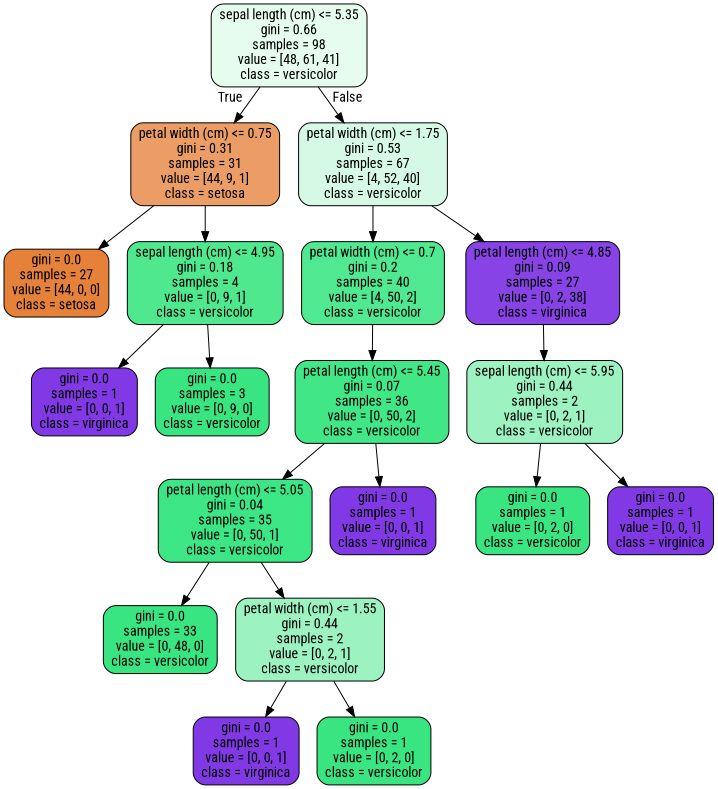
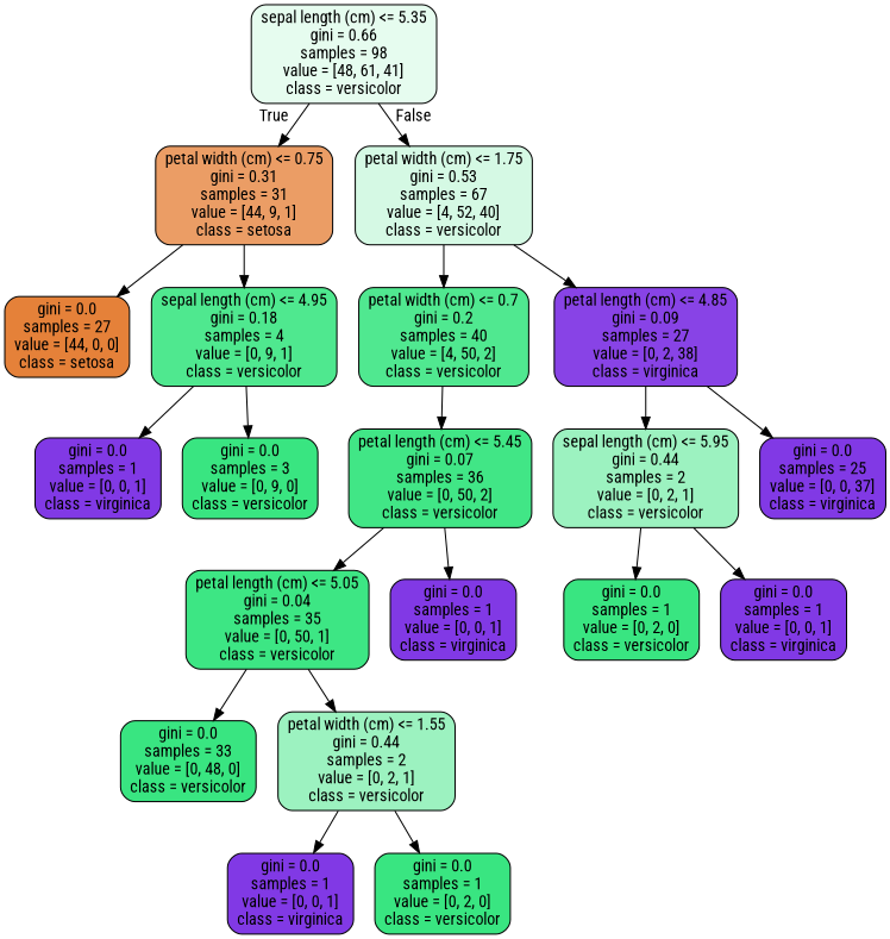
  digraph {
    fontname="Roboto Condensed"
    node [color=black fillcolor="#8139e5" fontname="Roboto Condensed" shape=box style="filled, rounded"]
    edge [fontname="Roboto Condensed"]
    n1 [fillcolor="#e6fcef" label="sepal length (cm) <= 5.35\ngini = 0.66\nsamples = 98\nvalue = [48, 61, 41]\nclass = versicolor"]
    n2 [fillcolor="#eb9d65" label="petal width (cm) <= 0.75\ngini = 0.31\nsamples = 31\nvalue = [44, 9, 1]\nclass = setosa"]
    n3 [fillcolor="#d5f9e4" label="petal width (cm) <= 1.75\ngini = 0.53\nsamples = 67\nvalue = [4, 52, 40]\nclass = versicolor"]
    n4 [fillcolor="#e58139" label="gini = 0.0\nsamples = 27\nvalue = [44, 0, 0]\nclass = setosa"]
    n5 [fillcolor="#4fe88f" label="sepal length (cm) <= 4.95\ngini = 0.18\nsamples = 4\nvalue = [0, 9, 1]\nclass = versicolor"]
    n6 [fillcolor="#50e890" label="petal width (cm) <= 0.7\ngini = 0.2\nsamples = 40\nvalue = [4, 50, 2]\nclass = versicolor"]
    n7 [fillcolor="#8843e6" label="petal length (cm) <= 4.85\ngini = 0.09\nsamples = 27\nvalue = [0, 2, 38]\nclass = virginica"]
    n8 [label="gini = 0.0\nsamples = 1\nvalue = [0, 0, 1]\nclass = virginica"]
    n9 [fillcolor="#39e581" label="gini = 0.0\nsamples = 3\nvalue = [0, 9, 0]\nclass = versicolor"]
    n10 [fillcolor="#41e686" label="petal length (cm) <= 5.45\ngini = 0.07\nsamples = 36\nvalue = [0, 50, 2]\nclass = versicolor"]
    n11 [fillcolor="#9cf2c0" label="sepal length (cm) <= 5.95\ngini = 0.44\nsamples = 2\nvalue = [0, 2, 1]\nclass = versicolor"]
+   n12 [label="gini = 0.0\nsamples = 25\nvalue = [0, 0, 37]\nclass = virginica"]
    n13 [fillcolor="#3de684" label="petal length (cm) <= 5.05\ngini = 0.04\nsamples = 35\nvalue = [0, 50, 1]\nclass = versicolor"]
    n14 [label="gini = 0.0\nsamples = 1\nvalue = [0, 0, 1]\nclass = virginica"]
    n15 [fillcolor="#39e581" label="gini = 0.0\nsamples = 33\nvalue = [0, 48, 0]\nclass = versicolor"]
    n16 [fillcolor="#9cf2c0" label="petal width (cm) <= 1.55\ngini = 0.44\nsamples = 2\nvalue = [0, 2, 1]\nclass = versicolor"]
    n17 [label="gini = 0.0\nsamples = 1\nvalue = [0, 0, 1]\nclass = virginica"]
    n18 [fillcolor="#39e581" label="gini = 0.0\nsamples = 1\nvalue = [0, 2, 0]\nclass = versicolor"]
    n19 [fillcolor="#39e581" label="gini = 0.0\nsamples = 1\nvalue = [0, 2, 0]\nclass = versicolor"]
    n20 [label="gini = 0.0\nsamples = 1\nvalue = [0, 0, 1]\nclass = virginica"]
    n1 -> n2 [headlabel=True labelangle=45 labeldistance=2.5]
    n1 -> n3 [headlabel=False labelangle=-45 labeldistance=2.5]
    n2 -> n4
    n2 -> n5
    n3 -> n6
    n3 -> n7
    n5 -> n8
    n5 -> n9
    n6 -> n10
    n7 -> n11
+   n7 -> n12
    n10 -> n13
    n10 -> n14
    n11 -> n19
    n11 -> n20
    n13 -> n15
    n13 -> n16
    n16 -> n17
    n16 -> n18
  }
